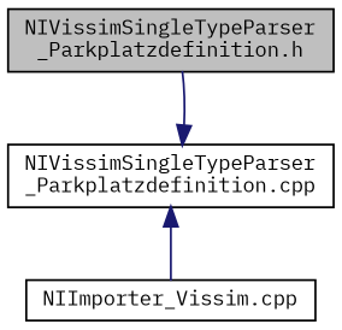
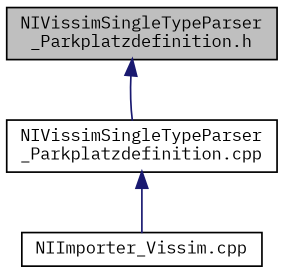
  digraph {
    fontname="IBM Plex Mono"
    node [color=black fillcolor=white fontname="IBM Plex Mono" fontsize=10 shape=record style=filled]
    edge [color=midnightblue dir=back fontname="IBM Plex Mono" fontsize=10 labelfontname=Helvetica labelfontsize=10 style=solid]
    n1 [fillcolor=grey75 fontcolor=black height=0.2 label="NIVissimSingleTypeParser\l_Parkplatzdefinition.h" width=0.4]
    n2 [height=0.2 label="NIVissimSingleTypeParser\l_Parkplatzdefinition.cpp" width=0.4]
    n3 [height=0.2 label="NIImporter_Vissim.cpp" width=0.4]
-   n2 -> n1
+   n1 -> n2
    n2 -> n3
  }
